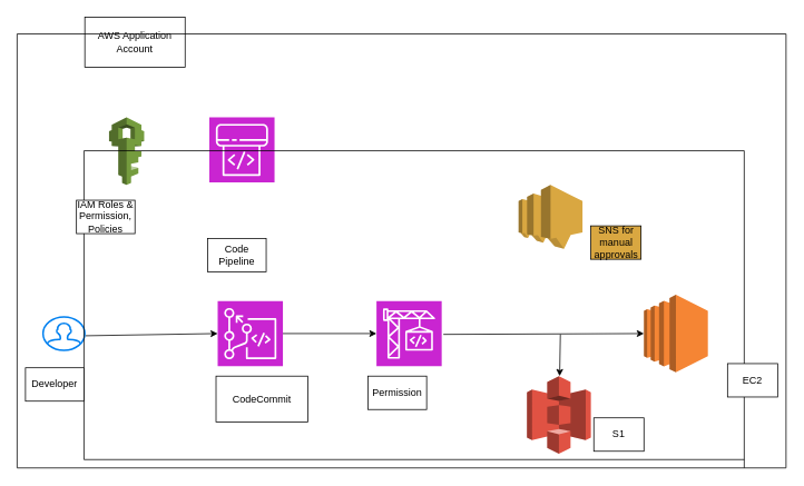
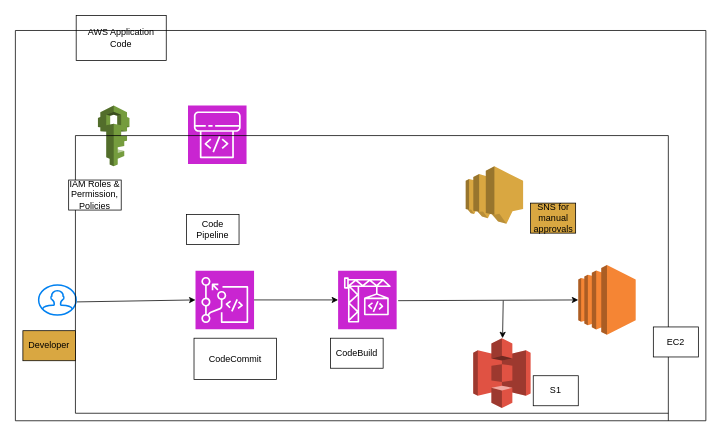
  <mxCell id="0" />
  <mxCell id="1" parent="0" />
- <mxCell id="2" value="AWS Application Account" style="rounded=0;whiteSpace=wrap;html=1;" vertex="1" parent="1"><mxGeometry x="101" y="20" width="120" height="60" as="geometry" /></mxCell>
+ <mxCell id="2" value="AWS Application Code" style="rounded=0;whiteSpace=wrap;html=1;" vertex="1" parent="1"><mxGeometry x="101" y="20" width="120" height="60" as="geometry" /></mxCell>
  <mxCell id="3" value="" style="sketch=0;points=[[0,0,0],[0.25,0,0],[0.5,0,0],[0.75,0,0],[1,0,0],[0,1,0],[0.25,1,0],[0.5,1,0],[0.75,1,0],[1,1,0],[0,0.25,0],[0,0.5,0],[0,0.75,0],[1,0.25,0],[1,0.5,0],[1,0.75,0]];outlineConnect=0;fontColor=#232F3E;fillColor=#C925D1;strokeColor=#ffffff;dashed=0;verticalLabelPosition=bottom;verticalAlign=top;align=center;html=1;fontSize=12;fontStyle=0;aspect=fixed;shape=mxgraph.aws4.resourceIcon;resIcon=mxgraph.aws4.codepipeline;" vertex="1" parent="1"><mxGeometry x="250" y="140" width="78" height="78" as="geometry" /></mxCell>
  <mxCell id="4" value="" style="sketch=0;points=[[0,0,0],[0.25,0,0],[0.5,0,0],[0.75,0,0],[1,0,0],[0,1,0],[0.25,1,0],[0.5,1,0],[0.75,1,0],[1,1,0],[0,0.25,0],[0,0.5,0],[0,0.75,0],[1,0.25,0],[1,0.5,0],[1,0.75,0]];outlineConnect=0;fontColor=#232F3E;fillColor=#C925D1;strokeColor=#ffffff;dashed=0;verticalLabelPosition=bottom;verticalAlign=top;align=center;html=1;fontSize=12;fontStyle=0;aspect=fixed;shape=mxgraph.aws4.resourceIcon;resIcon=mxgraph.aws4.codecommit;" vertex="1" parent="1"><mxGeometry x="260" y="360" width="78" height="78" as="geometry" /></mxCell>
  <mxCell id="5" value="" style="sketch=0;points=[[0,0,0],[0.25,0,0],[0.5,0,0],[0.75,0,0],[1,0,0],[0,1,0],[0.25,1,0],[0.5,1,0],[0.75,1,0],[1,1,0],[0,0.25,0],[0,0.5,0],[0,0.75,0],[1,0.25,0],[1,0.5,0],[1,0.75,0]];outlineConnect=0;fontColor=#232F3E;fillColor=#C925D1;strokeColor=#ffffff;dashed=0;verticalLabelPosition=bottom;verticalAlign=top;align=center;html=1;fontSize=12;fontStyle=0;aspect=fixed;shape=mxgraph.aws4.resourceIcon;resIcon=mxgraph.aws4.codebuild;" vertex="1" parent="1"><mxGeometry x="450" y="360" width="78" height="78" as="geometry" /></mxCell>
  <mxCell id="6" value="" style="outlineConnect=0;dashed=0;verticalLabelPosition=bottom;verticalAlign=top;align=center;html=1;shape=mxgraph.aws3.iam;fillColor=#759C3E;gradientColor=none;" vertex="1" parent="1"><mxGeometry x="130" y="140" width="42" height="81" as="geometry" /></mxCell>
  <mxCell id="7" value="" style="outlineConnect=0;dashed=0;verticalLabelPosition=bottom;verticalAlign=top;align=center;html=1;shape=mxgraph.aws3.ec2;fillColor=#F58534;gradientColor=none;" vertex="1" parent="1"><mxGeometry x="770" y="352.5" width="76.5" height="93" as="geometry" /></mxCell>
  <mxCell id="8" value="" style="html=1;verticalLabelPosition=bottom;align=center;labelBackgroundColor=#ffffff;verticalAlign=top;strokeWidth=2;strokeColor=#0080F0;shadow=0;dashed=0;shape=mxgraph.ios7.icons.user;" vertex="1" parent="1"><mxGeometry x="51" y="379" width="50" height="40" as="geometry" /></mxCell>
  <mxCell id="9" value="" style="outlineConnect=0;dashed=0;verticalLabelPosition=bottom;verticalAlign=top;align=center;html=1;shape=mxgraph.aws3.sns;fillColor=#D9A741;gradientColor=none;" vertex="1" parent="1"><mxGeometry x="620" y="221" width="76.5" height="76.5" as="geometry" /></mxCell>
  <mxCell id="10" value="" style="endArrow=none;html=1;rounded=0;" edge="1" parent="1"><mxGeometry width="50" height="50" relative="1" as="geometry"><mxPoint x="20" y="560" as="sourcePoint" /><mxPoint x="20" y="40" as="targetPoint" /></mxGeometry></mxCell>
  <mxCell id="11" value="" style="endArrow=none;html=1;rounded=0;" edge="1" parent="1"><mxGeometry width="50" height="50" relative="1" as="geometry"><mxPoint x="20" y="40" as="sourcePoint" /><mxPoint x="940" y="40" as="targetPoint" /></mxGeometry></mxCell>
  <mxCell id="12" value="" style="endArrow=none;html=1;rounded=0;" edge="1" parent="1"><mxGeometry width="50" height="50" relative="1" as="geometry"><mxPoint x="20" y="560" as="sourcePoint" /><mxPoint x="940" y="560" as="targetPoint" /></mxGeometry></mxCell>
  <mxCell id="13" value="" style="endArrow=none;html=1;rounded=0;" edge="1" parent="1"><mxGeometry width="50" height="50" relative="1" as="geometry"><mxPoint x="940" y="560" as="sourcePoint" /><mxPoint x="940" y="40" as="targetPoint" /></mxGeometry></mxCell>
  <mxCell id="14" value="" style="endArrow=classic;html=1;rounded=0;exitX=1.017;exitY=0.566;exitDx=0;exitDy=0;exitPerimeter=0;entryX=0;entryY=0.5;entryDx=0;entryDy=0;entryPerimeter=0;" edge="1" parent="1" source="8" target="4"><mxGeometry width="50" height="50" relative="1" as="geometry"><mxPoint x="430" y="400" as="sourcePoint" /><mxPoint x="480" y="350" as="targetPoint" /></mxGeometry></mxCell>
  <mxCell id="15" value="" style="endArrow=classic;html=1;rounded=0;exitX=1;exitY=0.5;exitDx=0;exitDy=0;exitPerimeter=0;entryX=0;entryY=0.5;entryDx=0;entryDy=0;entryPerimeter=0;" edge="1" parent="1" source="4" target="5"><mxGeometry width="50" height="50" relative="1" as="geometry"><mxPoint x="420" y="400" as="sourcePoint" /><mxPoint x="470" y="350" as="targetPoint" /></mxGeometry></mxCell>
  <mxCell id="16" value="" style="endArrow=classic;html=1;rounded=0;entryX=0;entryY=0.5;entryDx=0;entryDy=0;entryPerimeter=0;" edge="1" parent="1" target="7"><mxGeometry width="50" height="50" relative="1" as="geometry"><mxPoint x="530" y="400" as="sourcePoint" /><mxPoint x="470" y="350" as="targetPoint" /></mxGeometry></mxCell>
  <mxCell id="17" value="" style="endArrow=none;html=1;rounded=0;" edge="1" parent="1"><mxGeometry width="50" height="50" relative="1" as="geometry"><mxPoint x="100" y="180" as="sourcePoint" /><mxPoint x="100" y="550" as="targetPoint" /></mxGeometry></mxCell>
  <mxCell id="18" value="" style="outlineConnect=0;dashed=0;verticalLabelPosition=bottom;verticalAlign=top;align=center;html=1;shape=mxgraph.aws3.s3;fillColor=#E05243;gradientColor=none;" vertex="1" parent="1"><mxGeometry x="630" y="450" width="76.5" height="93" as="geometry" /></mxCell>
  <mxCell id="19" value="" style="endArrow=none;html=1;rounded=0;" edge="1" parent="1"><mxGeometry width="50" height="50" relative="1" as="geometry"><mxPoint x="100" y="180" as="sourcePoint" /><mxPoint x="890" y="180" as="targetPoint" /></mxGeometry></mxCell>
  <mxCell id="20" value="" style="endArrow=none;html=1;rounded=0;" edge="1" parent="1"><mxGeometry width="50" height="50" relative="1" as="geometry"><mxPoint x="100" y="550" as="sourcePoint" /><mxPoint x="890" y="550" as="targetPoint" /></mxGeometry></mxCell>
  <mxCell id="21" value="" style="endArrow=none;html=1;rounded=0;" edge="1" parent="1"><mxGeometry width="50" height="50" relative="1" as="geometry"><mxPoint x="890" y="560" as="sourcePoint" /><mxPoint x="890" y="180" as="targetPoint" /></mxGeometry></mxCell>
  <mxCell id="22" value="" style="endArrow=classic;html=1;rounded=0;" edge="1" parent="1" target="18"><mxGeometry width="50" height="50" relative="1" as="geometry"><mxPoint x="670" y="400" as="sourcePoint" /><mxPoint x="450" y="370" as="targetPoint" /></mxGeometry></mxCell>
- <mxCell id="23" value="Developer" style="rounded=0;whiteSpace=wrap;html=1;" vertex="1" parent="1"><mxGeometry x="30" y="440" width="70" height="40" as="geometry" /></mxCell>
+ <mxCell id="23" value="Developer" style="rounded=0;whiteSpace=wrap;html=1;fillColor=#d9a741;" vertex="1" parent="1"><mxGeometry x="30" y="440" width="70" height="40" as="geometry" /></mxCell>
  <mxCell id="24" value="CodeCommit" style="rounded=0;whiteSpace=wrap;html=1;" vertex="1" parent="1"><mxGeometry x="258" y="450" width="110" height="55" as="geometry" /></mxCell>
- <mxCell id="25" value="Permission" style="rounded=0;whiteSpace=wrap;html=1;" vertex="1" parent="1"><mxGeometry x="440" y="450" width="70" height="40" as="geometry" /></mxCell>
+ <mxCell id="25" value="CodeBuild" style="rounded=0;whiteSpace=wrap;html=1;" vertex="1" parent="1"><mxGeometry x="440" y="450" width="70" height="40" as="geometry" /></mxCell>
  <mxCell id="26" value="EC2" style="rounded=0;whiteSpace=wrap;html=1;" vertex="1" parent="1"><mxGeometry x="870" y="435" width="60" height="40" as="geometry" /></mxCell>
  <mxCell id="27" value="S1" style="rounded=0;whiteSpace=wrap;html=1;" vertex="1" parent="1"><mxGeometry x="710" y="500" width="60" height="40" as="geometry" /></mxCell>
  <mxCell id="28" value="Code Pipeline" style="rounded=0;whiteSpace=wrap;html=1;" vertex="1" parent="1"><mxGeometry x="248" y="285" width="70" height="40" as="geometry" /></mxCell>
  <mxCell id="29" value="IAM Roles &amp;amp; Permission, Policies" style="rounded=0;whiteSpace=wrap;html=1;" vertex="1" parent="1"><mxGeometry x="91" y="239.25" width="70" height="40" as="geometry" /></mxCell>
  <mxCell id="30" value="SNS for manual approvals" style="rounded=0;whiteSpace=wrap;html=1;fillColor=#d9a741;" vertex="1" parent="1"><mxGeometry x="706.5" y="270" width="60" height="40" as="geometry" /></mxCell>
